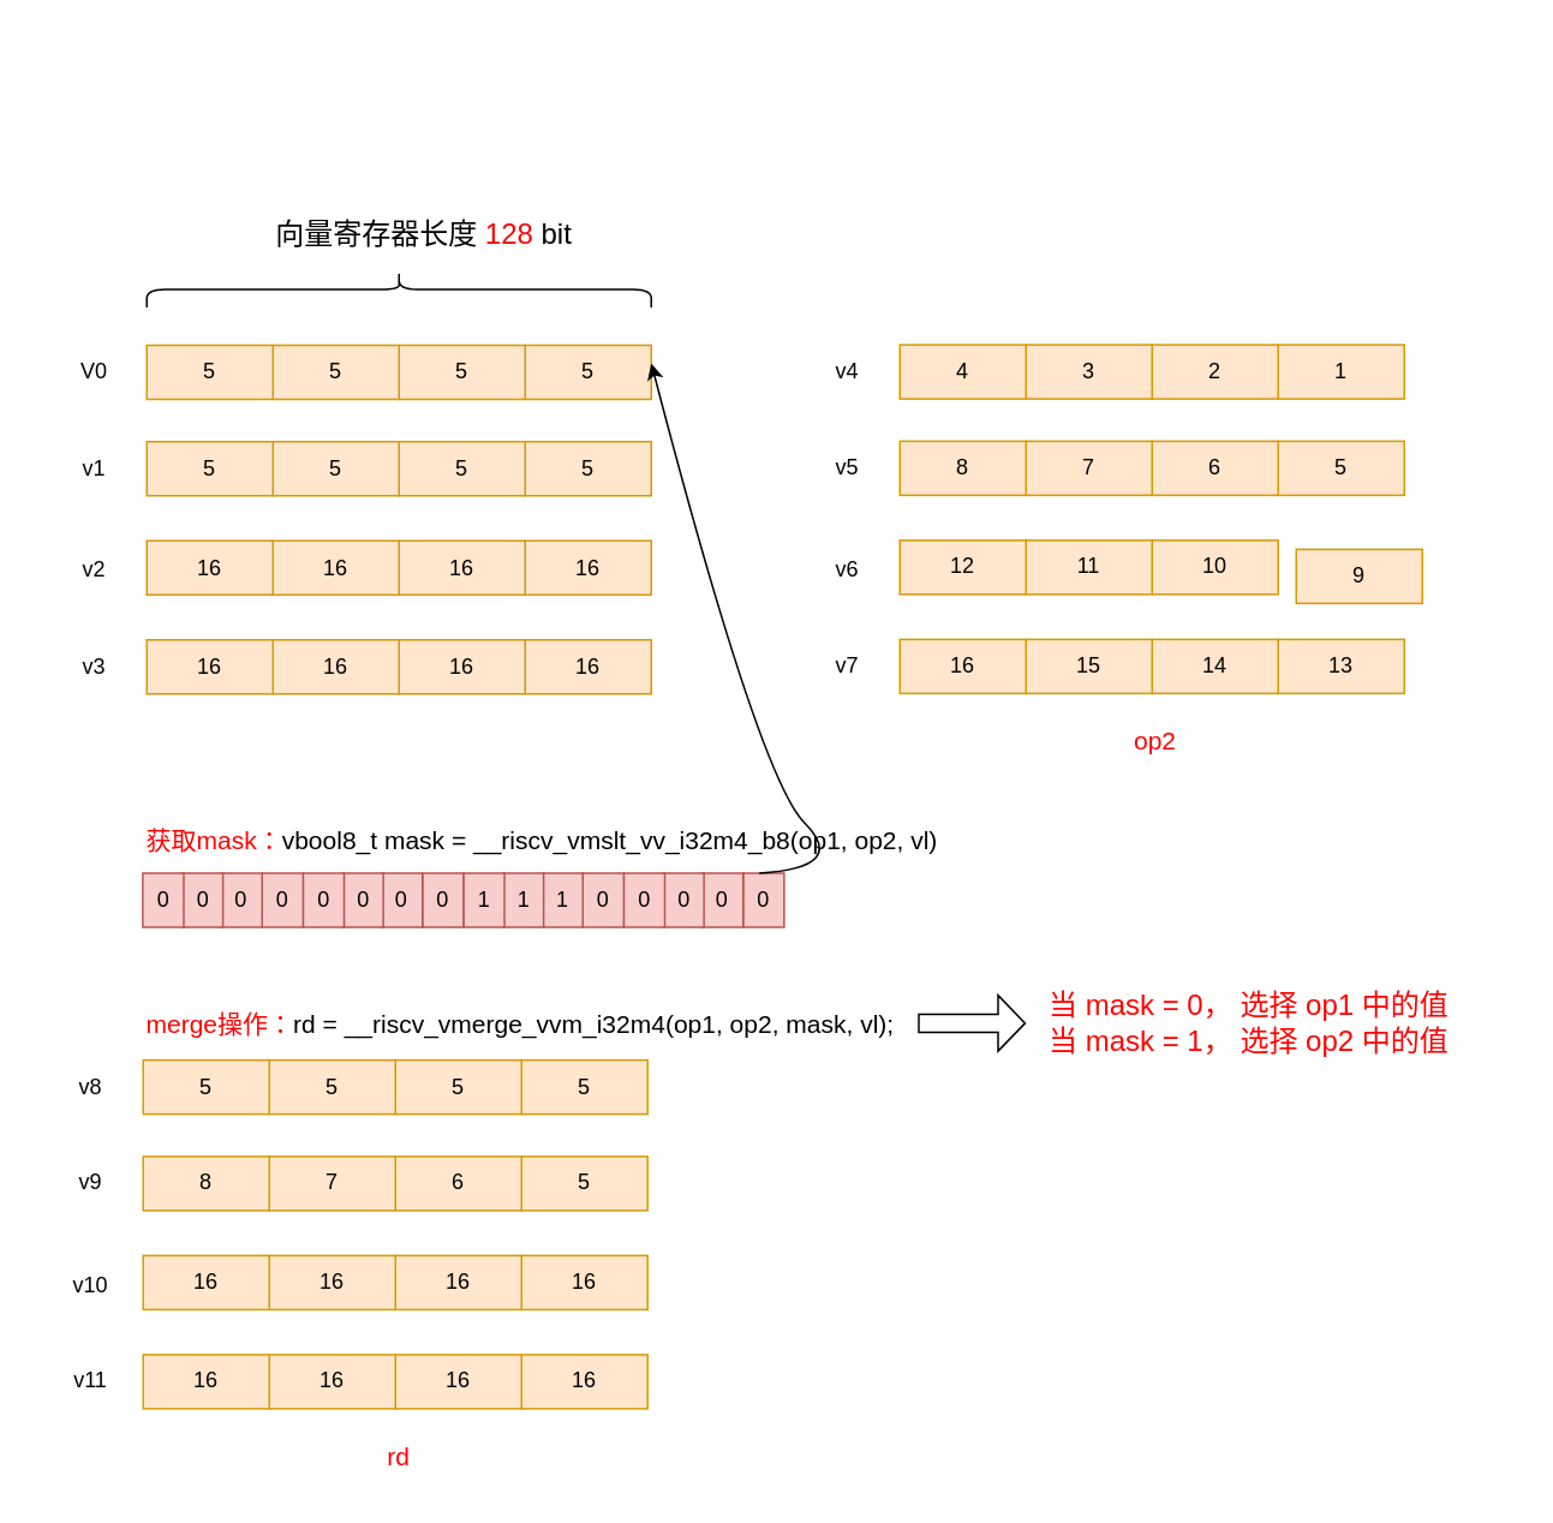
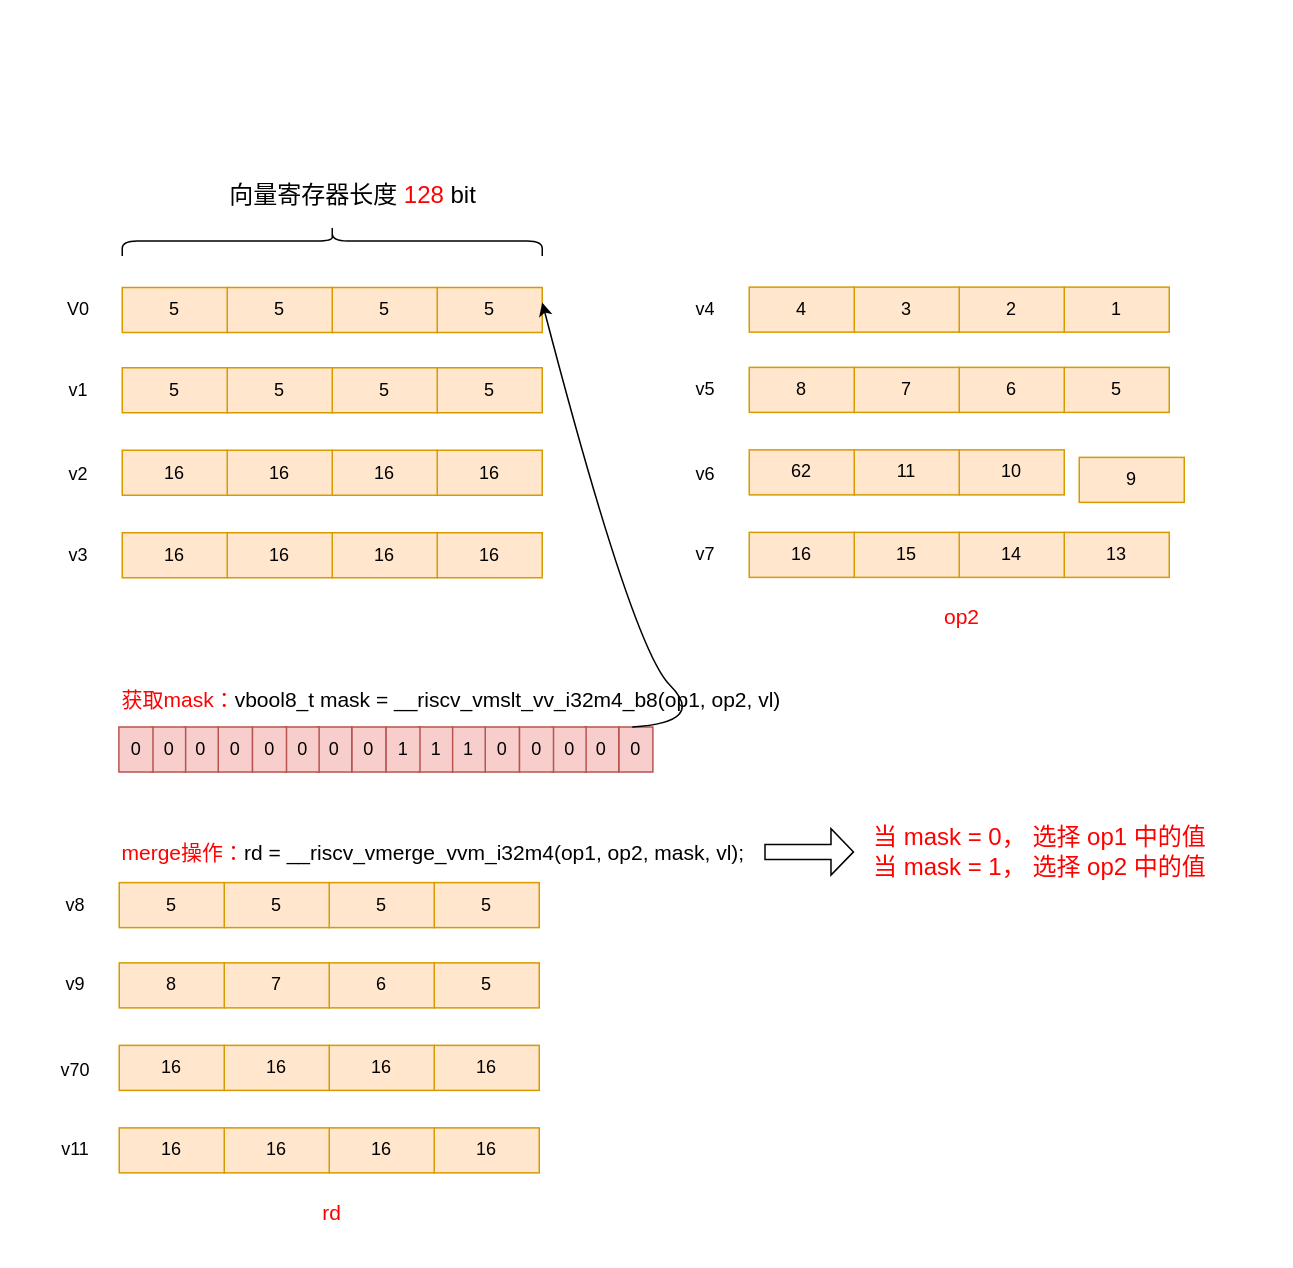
  <mxCell id="0" />
  <mxCell id="1" parent="0" />
  <mxCell id="2" value="5" style="rounded=0;whiteSpace=wrap;html=1;fillColor=#ffe6cc;strokeColor=#d79b00;" parent="1" vertex="1"><mxGeometry x="291" y="191" width="70" height="30" as="geometry" /></mxCell>
  <mxCell id="3" value="" style="shape=curlyBracket;whiteSpace=wrap;html=1;rounded=1;labelPosition=left;verticalLabelPosition=middle;align=right;verticalAlign=middle;rotation=90;size=0.5;" parent="1" vertex="1"><mxGeometry x="211" y="20" width="20" height="280" as="geometry" /></mxCell>
  <mxCell id="4" value="&lt;font style=&quot;font-size: 16px;&quot;&gt;向量寄存器长度 &lt;font color=&quot;#ff0000&quot;&gt;128&amp;nbsp;&lt;/font&gt;bit&lt;/font&gt;" style="text;strokeColor=none;align=center;fillColor=none;html=1;verticalAlign=middle;whiteSpace=wrap;rounded=0;" parent="1" vertex="1"><mxGeometry x="116.25" y="114" width="237.5" height="30" as="geometry" /></mxCell>
  <mxCell id="5" value="5" style="rounded=0;whiteSpace=wrap;html=1;fillColor=#ffe6cc;strokeColor=#d79b00;" parent="1" vertex="1"><mxGeometry x="221" y="191" width="70" height="30" as="geometry" /></mxCell>
  <mxCell id="6" value="5" style="rounded=0;whiteSpace=wrap;html=1;fillColor=#ffe6cc;strokeColor=#d79b00;" parent="1" vertex="1"><mxGeometry x="151" y="191" width="70" height="30" as="geometry" /></mxCell>
  <mxCell id="7" value="5" style="rounded=0;whiteSpace=wrap;html=1;fillColor=#ffe6cc;strokeColor=#d79b00;" parent="1" vertex="1"><mxGeometry x="81" y="191" width="70" height="30" as="geometry" /></mxCell>
  <mxCell id="8" value="5" style="rounded=0;whiteSpace=wrap;html=1;fillColor=#ffe6cc;strokeColor=#d79b00;" parent="1" vertex="1"><mxGeometry x="291" y="244.5" width="70" height="30" as="geometry" /></mxCell>
  <mxCell id="9" value="5" style="rounded=0;whiteSpace=wrap;html=1;fillColor=#ffe6cc;strokeColor=#d79b00;" parent="1" vertex="1"><mxGeometry x="221" y="244.5" width="70" height="30" as="geometry" /></mxCell>
  <mxCell id="10" value="5" style="rounded=0;whiteSpace=wrap;html=1;fillColor=#ffe6cc;strokeColor=#d79b00;" parent="1" vertex="1"><mxGeometry x="151" y="244.5" width="70" height="30" as="geometry" /></mxCell>
  <mxCell id="11" value="5" style="rounded=0;whiteSpace=wrap;html=1;fillColor=#ffe6cc;strokeColor=#d79b00;" parent="1" vertex="1"><mxGeometry x="81" y="244.5" width="70" height="30" as="geometry" /></mxCell>
  <mxCell id="12" value="16" style="rounded=0;whiteSpace=wrap;html=1;fillColor=#ffe6cc;strokeColor=#d79b00;" parent="1" vertex="1"><mxGeometry x="291" y="299.5" width="70" height="30" as="geometry" /></mxCell>
  <mxCell id="13" value="16" style="rounded=0;whiteSpace=wrap;html=1;fillColor=#ffe6cc;strokeColor=#d79b00;" parent="1" vertex="1"><mxGeometry x="221" y="299.5" width="70" height="30" as="geometry" /></mxCell>
  <mxCell id="14" value="16" style="rounded=0;whiteSpace=wrap;html=1;fillColor=#ffe6cc;strokeColor=#d79b00;" parent="1" vertex="1"><mxGeometry x="151" y="299.5" width="70" height="30" as="geometry" /></mxCell>
  <mxCell id="15" value="16" style="rounded=0;whiteSpace=wrap;html=1;fillColor=#ffe6cc;strokeColor=#d79b00;" parent="1" vertex="1"><mxGeometry x="81" y="299.5" width="70" height="30" as="geometry" /></mxCell>
  <mxCell id="16" value="16" style="rounded=0;whiteSpace=wrap;html=1;fillColor=#ffe6cc;strokeColor=#d79b00;" parent="1" vertex="1"><mxGeometry x="291" y="354.5" width="70" height="30" as="geometry" /></mxCell>
  <mxCell id="17" value="16" style="rounded=0;whiteSpace=wrap;html=1;fillColor=#ffe6cc;strokeColor=#d79b00;" parent="1" vertex="1"><mxGeometry x="221" y="354.5" width="70" height="30" as="geometry" /></mxCell>
  <mxCell id="18" value="16" style="rounded=0;whiteSpace=wrap;html=1;fillColor=#ffe6cc;strokeColor=#d79b00;" parent="1" vertex="1"><mxGeometry x="151" y="354.5" width="70" height="30" as="geometry" /></mxCell>
  <mxCell id="19" value="16" style="rounded=0;whiteSpace=wrap;html=1;fillColor=#ffe6cc;strokeColor=#d79b00;" parent="1" vertex="1"><mxGeometry x="81" y="354.5" width="70" height="30" as="geometry" /></mxCell>
  <mxCell id="20" value="V0" style="text;strokeColor=none;align=center;fillColor=none;html=1;verticalAlign=middle;whiteSpace=wrap;rounded=0;" parent="1" vertex="1"><mxGeometry x="22" y="191" width="60" height="30" as="geometry" /></mxCell>
  <mxCell id="21" value="v1" style="text;strokeColor=none;align=center;fillColor=none;html=1;verticalAlign=middle;whiteSpace=wrap;rounded=0;" parent="1" vertex="1"><mxGeometry x="22" y="244.5" width="60" height="30" as="geometry" /></mxCell>
  <mxCell id="22" value="v2" style="text;strokeColor=none;align=center;fillColor=none;html=1;verticalAlign=middle;whiteSpace=wrap;rounded=0;" parent="1" vertex="1"><mxGeometry x="22" y="301" width="60" height="30" as="geometry" /></mxCell>
  <mxCell id="23" value="v3" style="text;strokeColor=none;align=center;fillColor=none;html=1;verticalAlign=middle;whiteSpace=wrap;rounded=0;" parent="1" vertex="1"><mxGeometry x="22" y="354.5" width="60" height="30" as="geometry" /></mxCell>
  <mxCell id="24" value="1" style="rounded=0;whiteSpace=wrap;html=1;fillColor=#ffe6cc;strokeColor=#d79b00;" vertex="1" parent="1"><mxGeometry x="709" y="190.75" width="70" height="30" as="geometry" /></mxCell>
  <mxCell id="25" value="2" style="rounded=0;whiteSpace=wrap;html=1;fillColor=#ffe6cc;strokeColor=#d79b00;" vertex="1" parent="1"><mxGeometry x="639" y="190.75" width="70" height="30" as="geometry" /></mxCell>
  <mxCell id="26" value="3" style="rounded=0;whiteSpace=wrap;html=1;fillColor=#ffe6cc;strokeColor=#d79b00;" vertex="1" parent="1"><mxGeometry x="569" y="190.75" width="70" height="30" as="geometry" /></mxCell>
  <mxCell id="27" value="4" style="rounded=0;whiteSpace=wrap;html=1;fillColor=#ffe6cc;strokeColor=#d79b00;" vertex="1" parent="1"><mxGeometry x="499" y="190.75" width="70" height="30" as="geometry" /></mxCell>
  <mxCell id="28" value="5" style="rounded=0;whiteSpace=wrap;html=1;fillColor=#ffe6cc;strokeColor=#d79b00;" vertex="1" parent="1"><mxGeometry x="709" y="244.25" width="70" height="30" as="geometry" /></mxCell>
  <mxCell id="29" value="6" style="rounded=0;whiteSpace=wrap;html=1;fillColor=#ffe6cc;strokeColor=#d79b00;" vertex="1" parent="1"><mxGeometry x="639" y="244.25" width="70" height="30" as="geometry" /></mxCell>
  <mxCell id="30" value="7" style="rounded=0;whiteSpace=wrap;html=1;fillColor=#ffe6cc;strokeColor=#d79b00;" vertex="1" parent="1"><mxGeometry x="569" y="244.25" width="70" height="30" as="geometry" /></mxCell>
  <mxCell id="31" value="8" style="rounded=0;whiteSpace=wrap;html=1;fillColor=#ffe6cc;strokeColor=#d79b00;" vertex="1" parent="1"><mxGeometry x="499" y="244.25" width="70" height="30" as="geometry" /></mxCell>
  <mxCell id="32" value="9" style="rounded=0;whiteSpace=wrap;html=1;fillColor=#ffe6cc;strokeColor=#d79b00;" vertex="1" parent="1"><mxGeometry x="719" y="304.25" width="70" height="30" as="geometry" /></mxCell>
  <mxCell id="33" value="10" style="rounded=0;whiteSpace=wrap;html=1;fillColor=#ffe6cc;strokeColor=#d79b00;" vertex="1" parent="1"><mxGeometry x="639" y="299.25" width="70" height="30" as="geometry" /></mxCell>
  <mxCell id="34" value="11" style="rounded=0;whiteSpace=wrap;html=1;fillColor=#ffe6cc;strokeColor=#d79b00;" vertex="1" parent="1"><mxGeometry x="569" y="299.25" width="70" height="30" as="geometry" /></mxCell>
- <mxCell id="35" value="12" style="rounded=0;whiteSpace=wrap;html=1;fillColor=#ffe6cc;strokeColor=#d79b00;" vertex="1" parent="1"><mxGeometry x="499" y="299.25" width="70" height="30" as="geometry" /></mxCell>
+ <mxCell id="35" value="62" style="rounded=0;whiteSpace=wrap;html=1;fillColor=#ffe6cc;strokeColor=#d79b00;" vertex="1" parent="1"><mxGeometry x="499" y="299.25" width="70" height="30" as="geometry" /></mxCell>
  <mxCell id="36" value="13" style="rounded=0;whiteSpace=wrap;html=1;fillColor=#ffe6cc;strokeColor=#d79b00;" vertex="1" parent="1"><mxGeometry x="709" y="354.25" width="70" height="30" as="geometry" /></mxCell>
  <mxCell id="37" value="14" style="rounded=0;whiteSpace=wrap;html=1;fillColor=#ffe6cc;strokeColor=#d79b00;" vertex="1" parent="1"><mxGeometry x="639" y="354.25" width="70" height="30" as="geometry" /></mxCell>
  <mxCell id="38" value="15" style="rounded=0;whiteSpace=wrap;html=1;fillColor=#ffe6cc;strokeColor=#d79b00;" vertex="1" parent="1"><mxGeometry x="569" y="354.25" width="70" height="30" as="geometry" /></mxCell>
  <mxCell id="39" value="16" style="rounded=0;whiteSpace=wrap;html=1;fillColor=#ffe6cc;strokeColor=#d79b00;" vertex="1" parent="1"><mxGeometry x="499" y="354.25" width="70" height="30" as="geometry" /></mxCell>
  <mxCell id="40" value="v4" style="text;strokeColor=none;align=center;fillColor=none;html=1;verticalAlign=middle;whiteSpace=wrap;rounded=0;" vertex="1" parent="1"><mxGeometry x="440" y="190.75" width="60" height="30" as="geometry" /></mxCell>
  <mxCell id="41" value="v5" style="text;strokeColor=none;align=center;fillColor=none;html=1;verticalAlign=middle;whiteSpace=wrap;rounded=0;" vertex="1" parent="1"><mxGeometry x="440" y="244.25" width="60" height="30" as="geometry" /></mxCell>
  <mxCell id="42" value="v6" style="text;strokeColor=none;align=center;fillColor=none;html=1;verticalAlign=middle;whiteSpace=wrap;rounded=0;" vertex="1" parent="1"><mxGeometry x="440" y="300.75" width="60" height="30" as="geometry" /></mxCell>
  <mxCell id="43" value="v7" style="text;strokeColor=none;align=center;fillColor=none;html=1;verticalAlign=middle;whiteSpace=wrap;rounded=0;" vertex="1" parent="1"><mxGeometry x="440" y="354.25" width="60" height="30" as="geometry" /></mxCell>
  <mxCell id="44" value="&lt;font color=&quot;#ff0000&quot; style=&quot;font-size: 14px;&quot;&gt;op2&lt;/font&gt;" style="text;strokeColor=none;align=center;fillColor=none;html=1;verticalAlign=middle;whiteSpace=wrap;rounded=0;" vertex="1" parent="1"><mxGeometry x="611" y="396" width="60" height="30" as="geometry" /></mxCell>
  <mxCell id="45" value="0" style="rounded=0;whiteSpace=wrap;html=1;fillColor=#f8cecc;strokeColor=#b85450;" vertex="1" parent="1"><mxGeometry x="412" y="484" width="22.75" height="30" as="geometry" /></mxCell>
  <mxCell id="46" value="0" style="rounded=0;whiteSpace=wrap;html=1;fillColor=#f8cecc;strokeColor=#b85450;" vertex="1" parent="1"><mxGeometry x="389.25" y="484" width="22.75" height="30" as="geometry" /></mxCell>
  <mxCell id="47" value="0" style="rounded=0;whiteSpace=wrap;html=1;fillColor=#f8cecc;strokeColor=#b85450;" vertex="1" parent="1"><mxGeometry x="367.5" y="484" width="22.75" height="30" as="geometry" /></mxCell>
  <mxCell id="48" value="0" style="rounded=0;whiteSpace=wrap;html=1;fillColor=#f8cecc;strokeColor=#b85450;" vertex="1" parent="1"><mxGeometry x="345.75" y="484" width="22.75" height="30" as="geometry" /></mxCell>
  <mxCell id="49" value="0" style="rounded=0;whiteSpace=wrap;html=1;fillColor=#f8cecc;strokeColor=#b85450;" vertex="1" parent="1"><mxGeometry x="323" y="484" width="22.75" height="30" as="geometry" /></mxCell>
  <mxCell id="50" value="1" style="rounded=0;whiteSpace=wrap;html=1;fillColor=#f8cecc;strokeColor=#b85450;" vertex="1" parent="1"><mxGeometry x="301" y="484" width="22" height="30" as="geometry" /></mxCell>
  <mxCell id="51" value="1" style="rounded=0;whiteSpace=wrap;html=1;fillColor=#f8cecc;strokeColor=#b85450;" vertex="1" parent="1"><mxGeometry x="278.5" y="484" width="22.75" height="30" as="geometry" /></mxCell>
  <mxCell id="52" value="1" style="rounded=0;whiteSpace=wrap;html=1;fillColor=#f8cecc;strokeColor=#b85450;" vertex="1" parent="1"><mxGeometry x="256.75" y="484" width="22.75" height="30" as="geometry" /></mxCell>
  <mxCell id="53" value="0" style="rounded=0;whiteSpace=wrap;html=1;fillColor=#f8cecc;strokeColor=#b85450;" vertex="1" parent="1"><mxGeometry x="234" y="484" width="22.75" height="30" as="geometry" /></mxCell>
  <mxCell id="54" value="0" style="rounded=0;whiteSpace=wrap;html=1;fillColor=#f8cecc;strokeColor=#b85450;" vertex="1" parent="1"><mxGeometry x="211.25" y="484" width="22.75" height="30" as="geometry" /></mxCell>
  <mxCell id="55" value="0" style="rounded=0;whiteSpace=wrap;html=1;fillColor=#f8cecc;strokeColor=#b85450;" vertex="1" parent="1"><mxGeometry x="189.5" y="484" width="22.75" height="30" as="geometry" /></mxCell>
  <mxCell id="56" value="0" style="rounded=0;whiteSpace=wrap;html=1;fillColor=#f8cecc;strokeColor=#b85450;" vertex="1" parent="1"><mxGeometry x="167.75" y="484" width="22.75" height="30" as="geometry" /></mxCell>
  <mxCell id="57" value="0" style="rounded=0;whiteSpace=wrap;html=1;fillColor=#f8cecc;strokeColor=#b85450;" vertex="1" parent="1"><mxGeometry x="145" y="484" width="22.75" height="30" as="geometry" /></mxCell>
  <mxCell id="58" value="0" style="rounded=0;whiteSpace=wrap;html=1;fillColor=#f8cecc;strokeColor=#b85450;" vertex="1" parent="1"><mxGeometry x="122.25" y="484" width="22.75" height="30" as="geometry" /></mxCell>
  <mxCell id="59" value="0" style="rounded=0;whiteSpace=wrap;html=1;fillColor=#f8cecc;strokeColor=#b85450;" vertex="1" parent="1"><mxGeometry x="100.5" y="484" width="22.75" height="30" as="geometry" /></mxCell>
  <mxCell id="60" value="0" style="rounded=0;whiteSpace=wrap;html=1;fillColor=#f8cecc;strokeColor=#b85450;" vertex="1" parent="1"><mxGeometry x="78.75" y="484" width="22.75" height="30" as="geometry" /></mxCell>
  <mxCell id="61" value="&lt;font style=&quot;font-size: 14px;&quot;&gt;&lt;font color=&quot;#ff0000&quot;&gt;获取mask：&lt;/font&gt;vbool8_t mask = __riscv_vmslt_vv_i32m4_b8(op1, op2, vl)&lt;/font&gt;" style="text;strokeColor=none;align=left;fillColor=none;html=1;verticalAlign=middle;whiteSpace=wrap;rounded=0;" vertex="1" parent="1"><mxGeometry x="78.75" y="451" width="472.25" height="30" as="geometry" /></mxCell>
  <mxCell id="62" value="5" style="rounded=0;whiteSpace=wrap;html=1;fillColor=#ffe6cc;strokeColor=#d79b00;" vertex="1" parent="1"><mxGeometry x="289" y="587.75" width="70" height="30" as="geometry" /></mxCell>
  <mxCell id="63" value="5" style="rounded=0;whiteSpace=wrap;html=1;fillColor=#ffe6cc;strokeColor=#d79b00;" vertex="1" parent="1"><mxGeometry x="219" y="587.75" width="70" height="30" as="geometry" /></mxCell>
  <mxCell id="64" value="5" style="rounded=0;whiteSpace=wrap;html=1;fillColor=#ffe6cc;strokeColor=#d79b00;" vertex="1" parent="1"><mxGeometry x="149" y="587.75" width="70" height="30" as="geometry" /></mxCell>
  <mxCell id="65" value="5" style="rounded=0;whiteSpace=wrap;html=1;fillColor=#ffe6cc;strokeColor=#d79b00;" vertex="1" parent="1"><mxGeometry x="79" y="587.75" width="70" height="30" as="geometry" /></mxCell>
  <mxCell id="66" value="5" style="rounded=0;whiteSpace=wrap;html=1;fillColor=#ffe6cc;strokeColor=#d79b00;" vertex="1" parent="1"><mxGeometry x="289" y="641.25" width="70" height="30" as="geometry" /></mxCell>
  <mxCell id="67" value="6" style="rounded=0;whiteSpace=wrap;html=1;fillColor=#ffe6cc;strokeColor=#d79b00;" vertex="1" parent="1"><mxGeometry x="219" y="641.25" width="70" height="30" as="geometry" /></mxCell>
  <mxCell id="68" value="7" style="rounded=0;whiteSpace=wrap;html=1;fillColor=#ffe6cc;strokeColor=#d79b00;" vertex="1" parent="1"><mxGeometry x="149" y="641.25" width="70" height="30" as="geometry" /></mxCell>
  <mxCell id="69" value="8" style="rounded=0;whiteSpace=wrap;html=1;fillColor=#ffe6cc;strokeColor=#d79b00;" vertex="1" parent="1"><mxGeometry x="79" y="641.25" width="70" height="30" as="geometry" /></mxCell>
  <mxCell id="70" value="16" style="rounded=0;whiteSpace=wrap;html=1;fillColor=#ffe6cc;strokeColor=#d79b00;" vertex="1" parent="1"><mxGeometry x="289" y="696.25" width="70" height="30" as="geometry" /></mxCell>
  <mxCell id="71" value="16" style="rounded=0;whiteSpace=wrap;html=1;fillColor=#ffe6cc;strokeColor=#d79b00;" vertex="1" parent="1"><mxGeometry x="219" y="696.25" width="70" height="30" as="geometry" /></mxCell>
  <mxCell id="72" value="16" style="rounded=0;whiteSpace=wrap;html=1;fillColor=#ffe6cc;strokeColor=#d79b00;" vertex="1" parent="1"><mxGeometry x="149" y="696.25" width="70" height="30" as="geometry" /></mxCell>
  <mxCell id="73" value="16" style="rounded=0;whiteSpace=wrap;html=1;fillColor=#ffe6cc;strokeColor=#d79b00;" vertex="1" parent="1"><mxGeometry x="79" y="696.25" width="70" height="30" as="geometry" /></mxCell>
  <mxCell id="74" value="16" style="rounded=0;whiteSpace=wrap;html=1;fillColor=#ffe6cc;strokeColor=#d79b00;" vertex="1" parent="1"><mxGeometry x="289" y="751.25" width="70" height="30" as="geometry" /></mxCell>
  <mxCell id="75" value="16" style="rounded=0;whiteSpace=wrap;html=1;fillColor=#ffe6cc;strokeColor=#d79b00;" vertex="1" parent="1"><mxGeometry x="219" y="751.25" width="70" height="30" as="geometry" /></mxCell>
  <mxCell id="76" value="16" style="rounded=0;whiteSpace=wrap;html=1;fillColor=#ffe6cc;strokeColor=#d79b00;" vertex="1" parent="1"><mxGeometry x="149" y="751.25" width="70" height="30" as="geometry" /></mxCell>
  <mxCell id="77" value="16" style="rounded=0;whiteSpace=wrap;html=1;fillColor=#ffe6cc;strokeColor=#d79b00;" vertex="1" parent="1"><mxGeometry x="79" y="751.25" width="70" height="30" as="geometry" /></mxCell>
  <mxCell id="78" value="v8" style="text;strokeColor=none;align=center;fillColor=none;html=1;verticalAlign=middle;whiteSpace=wrap;rounded=0;" vertex="1" parent="1"><mxGeometry x="20" y="587.75" width="60" height="30" as="geometry" /></mxCell>
  <mxCell id="79" value="v9" style="text;strokeColor=none;align=center;fillColor=none;html=1;verticalAlign=middle;whiteSpace=wrap;rounded=0;" vertex="1" parent="1"><mxGeometry x="20" y="641.25" width="60" height="30" as="geometry" /></mxCell>
- <mxCell id="80" value="v10" style="text;strokeColor=none;align=center;fillColor=none;html=1;verticalAlign=middle;whiteSpace=wrap;rounded=0;" vertex="1" parent="1"><mxGeometry x="20" y="697.75" width="60" height="30" as="geometry" /></mxCell>
+ <mxCell id="80" value="v70" style="text;strokeColor=none;align=center;fillColor=none;html=1;verticalAlign=middle;whiteSpace=wrap;rounded=0;" vertex="1" parent="1"><mxGeometry x="20" y="697.75" width="60" height="30" as="geometry" /></mxCell>
  <mxCell id="81" value="v11" style="text;strokeColor=none;align=center;fillColor=none;html=1;verticalAlign=middle;whiteSpace=wrap;rounded=0;" vertex="1" parent="1"><mxGeometry x="20" y="751.25" width="60" height="30" as="geometry" /></mxCell>
  <mxCell id="82" value="&lt;font color=&quot;#ff0000&quot; style=&quot;font-size: 14px;&quot;&gt;rd&lt;/font&gt;" style="text;strokeColor=none;align=center;fillColor=none;html=1;verticalAlign=middle;whiteSpace=wrap;rounded=0;" vertex="1" parent="1"><mxGeometry x="191" y="793" width="60" height="30" as="geometry" /></mxCell>
  <mxCell id="83" value="&lt;font color=&quot;#ff0000&quot;&gt;merge操作：&lt;/font&gt;rd = __riscv_vmerge_vvm_i32m4(op1, op2, mask, vl);" style="text;strokeColor=none;align=left;fillColor=none;html=1;verticalAlign=middle;whiteSpace=wrap;rounded=0;fontSize=14;" vertex="1" parent="1"><mxGeometry x="78.75" y="553" width="442.25" height="30" as="geometry" /></mxCell>
  <mxCell id="84" value="&lt;font color=&quot;#ff0000&quot;&gt;当 mask = 0， 选择 op1 中的值&lt;br style=&quot;font-size: 16px;&quot;&gt;当 mask = 1， 选择 op2 中的值&lt;/font&gt;" style="text;strokeColor=none;align=left;fillColor=none;html=1;verticalAlign=middle;whiteSpace=wrap;rounded=0;fontSize=16;" vertex="1" parent="1"><mxGeometry x="580" y="551.75" width="260" height="30" as="geometry" /></mxCell>
  <mxCell id="85" value="" style="curved=1;endArrow=classic;html=1;rounded=0;entryX=1;entryY=0.5;entryDx=0;entryDy=0;" edge="1" parent="1"><mxGeometry width="50" height="50" relative="1" as="geometry"><mxPoint x="421" y="484" as="sourcePoint" /><mxPoint x="361" y="201" as="targetPoint" /><Array as="points"><mxPoint x="471" y="481" /><mxPoint x="421" y="431" /></Array></mxGeometry></mxCell>
  <mxCell id="86" value="" style="shape=flexArrow;endArrow=classic;html=1;rounded=0;width=10;endSize=4.67;" edge="1" parent="1"><mxGeometry width="50" height="50" relative="1" as="geometry"><mxPoint x="509" y="567.25" as="sourcePoint" /><mxPoint x="569" y="567.25" as="targetPoint" /></mxGeometry></mxCell>
